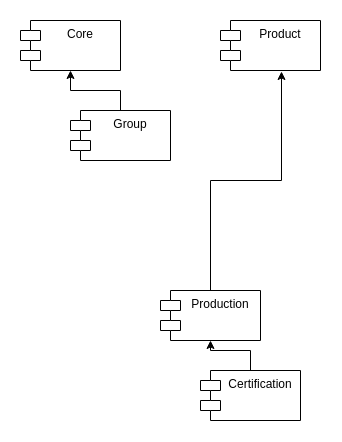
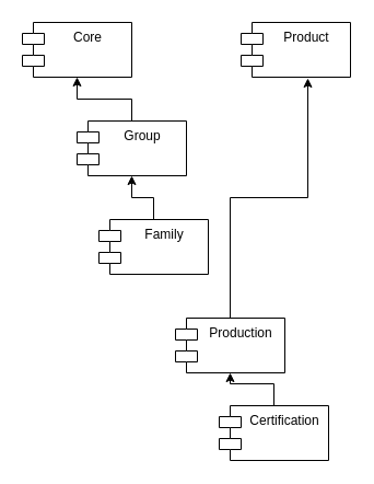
  <mxCell id="0" />
  <mxCell id="1" parent="0" />
  <mxCell id="2" value="&lt;div&gt;Core&lt;/div&gt;" style="shape=module;align=left;spacingLeft=20;align=center;verticalAlign=top;whiteSpace=wrap;html=1;" vertex="1" parent="1"><mxGeometry x="20" y="20" width="100" height="50" as="geometry" /></mxCell>
  <mxCell id="3" value="" style="edgeStyle=orthogonalEdgeStyle;rounded=0;orthogonalLoop=1;jettySize=auto;html=1;" edge="1" parent="1" source="4" target="2"><mxGeometry relative="1" as="geometry" /></mxCell>
  <mxCell id="4" value="&lt;div&gt;Group&lt;/div&gt;" style="shape=module;align=left;spacingLeft=20;align=center;verticalAlign=top;whiteSpace=wrap;html=1;" vertex="1" parent="1"><mxGeometry x="70" y="110" width="100" height="50" as="geometry" /></mxCell>
+ <mxCell id="5" value="" style="edgeStyle=orthogonalEdgeStyle;rounded=0;orthogonalLoop=1;jettySize=auto;html=1;" edge="1" parent="1" source="6" target="4"><mxGeometry relative="1" as="geometry" /></mxCell>
+ <mxCell id="6" value="Family" style="shape=module;align=left;spacingLeft=20;align=center;verticalAlign=top;whiteSpace=wrap;html=1;" vertex="1" parent="1"><mxGeometry x="90" y="200" width="100" height="50" as="geometry" /></mxCell>
  <mxCell id="7" value="" style="edgeStyle=orthogonalEdgeStyle;rounded=0;orthogonalLoop=1;jettySize=auto;html=1;entryX=0.61;entryY=1.02;entryDx=0;entryDy=0;entryPerimeter=0;" edge="1" parent="1" source="8" target="9"><mxGeometry relative="1" as="geometry"><mxPoint x="540" y="140" as="targetPoint" /></mxGeometry></mxCell>
  <mxCell id="8" value="Production" style="shape=module;align=left;spacingLeft=20;align=center;verticalAlign=top;whiteSpace=wrap;html=1;" vertex="1" parent="1"><mxGeometry x="160" y="290" width="100" height="50" as="geometry" /></mxCell>
  <mxCell id="9" value="&lt;div&gt;Product&lt;/div&gt;" style="shape=module;align=left;spacingLeft=20;align=center;verticalAlign=top;whiteSpace=wrap;html=1;" vertex="1" parent="1"><mxGeometry x="220" y="20" width="100" height="50" as="geometry" /></mxCell>
  <mxCell id="10" value="" style="edgeStyle=orthogonalEdgeStyle;rounded=0;orthogonalLoop=1;jettySize=auto;html=1;" edge="1" parent="1" source="11" target="8"><mxGeometry relative="1" as="geometry" /></mxCell>
  <mxCell id="11" value="&lt;div&gt;Certification&lt;/div&gt;" style="shape=module;align=left;spacingLeft=20;align=center;verticalAlign=top;whiteSpace=wrap;html=1;" vertex="1" parent="1"><mxGeometry x="200" y="370" width="100" height="50" as="geometry" /></mxCell>
